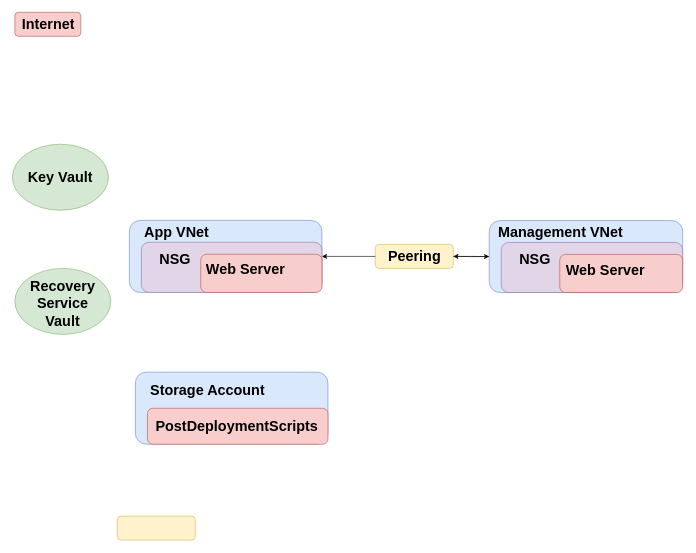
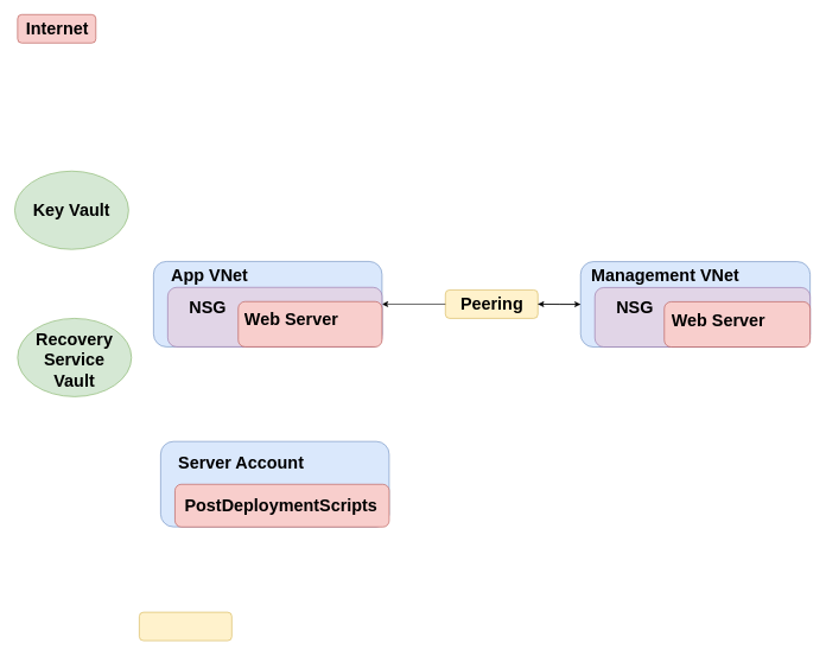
  <mxCell id="0" />
  <mxCell id="1" parent="0" />
  <mxCell id="2" value="" style="rounded=1;whiteSpace=wrap;html=1;movable=1;resizable=1;rotatable=1;deletable=1;editable=1;locked=0;connectable=1;fillColor=#dae8fc;strokeColor=#6c8ebf;" vertex="1" parent="1"><mxGeometry x="225" y="620" width="321" height="120" as="geometry" /></mxCell>
  <mxCell id="3" value="" style="group" vertex="1" connectable="0" parent="1"><mxGeometry x="24" y="20" width="110" height="40" as="geometry" /></mxCell>
  <mxCell id="4" value="" style="rounded=1;whiteSpace=wrap;html=1;movable=1;resizable=1;rotatable=1;deletable=1;editable=1;locked=0;connectable=1;fillColor=#f8cecc;strokeColor=#b85450;" parent="3" vertex="1"><mxGeometry width="110" height="40" as="geometry" /></mxCell>
  <mxCell id="5" value="&lt;h1&gt;Internet&lt;/h1&gt;" style="text;html=1;strokeColor=none;fillColor=none;spacing=5;spacingTop=-20;whiteSpace=wrap;overflow=hidden;rounded=0;movable=1;resizable=1;rotatable=1;deletable=1;editable=1;locked=0;connectable=1;" parent="3" vertex="1"><mxGeometry x="6.769" y="0.714" width="96.462" height="28.571" as="geometry" /></mxCell>
  <mxCell id="6" value="" style="group" vertex="1" connectable="0" parent="1"><mxGeometry x="625" y="407" width="130" height="40" as="geometry" /></mxCell>
  <mxCell id="7" value="" style="rounded=1;whiteSpace=wrap;html=1;movable=1;resizable=1;rotatable=1;deletable=1;editable=1;locked=0;connectable=1;fillColor=#fff2cc;strokeColor=#d6b656;" vertex="1" parent="6"><mxGeometry width="130.0" height="40" as="geometry" /></mxCell>
  <mxCell id="8" value="&lt;h1&gt;Peering&lt;/h1&gt;" style="text;html=1;strokeColor=none;fillColor=none;spacing=5;spacingTop=-20;whiteSpace=wrap;overflow=hidden;rounded=0;movable=1;resizable=1;rotatable=1;deletable=1;editable=1;locked=0;connectable=1;align=center;" vertex="1" parent="6"><mxGeometry x="15.6" width="98.8" height="40" as="geometry" /></mxCell>
  <mxCell id="9" value="" style="group" vertex="1" connectable="0" parent="1"><mxGeometry x="20" y="240" width="160" height="110" as="geometry" /></mxCell>
  <mxCell id="10" value="" style="ellipse;whiteSpace=wrap;html=1;fillColor=#d5e8d4;strokeColor=#82b366;" vertex="1" parent="9"><mxGeometry width="160" height="110" as="geometry" /></mxCell>
  <mxCell id="11" value="&lt;h1&gt;Key Vault&lt;/h1&gt;" style="text;html=1;strokeColor=none;fillColor=none;spacing=5;spacingTop=-20;whiteSpace=wrap;overflow=hidden;rounded=0;movable=1;resizable=1;rotatable=1;deletable=1;editable=1;locked=0;connectable=1;align=center;" vertex="1" parent="9"><mxGeometry x="15" y="35" width="130" height="40" as="geometry" /></mxCell>
  <mxCell id="12" value="" style="group" vertex="1" connectable="0" parent="1"><mxGeometry x="24" y="447" width="160" height="110" as="geometry" /></mxCell>
  <mxCell id="13" value="" style="ellipse;whiteSpace=wrap;html=1;fillColor=#d5e8d4;strokeColor=#82b366;" vertex="1" parent="12"><mxGeometry width="160" height="110" as="geometry" /></mxCell>
  <mxCell id="14" value="&lt;h1&gt;Recovery Service Vault&lt;/h1&gt;" style="text;html=1;strokeColor=none;fillColor=none;spacing=5;spacingTop=-20;whiteSpace=wrap;overflow=hidden;rounded=0;movable=1;resizable=1;rotatable=1;deletable=1;editable=1;locked=0;connectable=1;align=center;" vertex="1" parent="12"><mxGeometry x="15" y="10" width="130" height="90" as="geometry" /></mxCell>
  <mxCell id="15" value="" style="group" vertex="1" connectable="0" parent="1"><mxGeometry x="195" y="860" width="130" height="40" as="geometry" /></mxCell>
  <mxCell id="16" value="" style="rounded=1;whiteSpace=wrap;html=1;movable=1;resizable=1;rotatable=1;deletable=1;editable=1;locked=0;connectable=1;fillColor=#fff2cc;strokeColor=#d6b656;container=0;" parent="15" vertex="1"><mxGeometry width="130.0" height="40" as="geometry" /></mxCell>
  <mxCell id="17" style="edgeStyle=orthogonalEdgeStyle;rounded=0;orthogonalLoop=1;jettySize=auto;html=1;entryX=1;entryY=0.5;entryDx=0;entryDy=0;" edge="1" parent="1" source="31" target="7"><mxGeometry relative="1" as="geometry" /></mxCell>
  <mxCell id="18" style="edgeStyle=orthogonalEdgeStyle;rounded=0;orthogonalLoop=1;jettySize=auto;html=1;exitX=1;exitY=0.5;exitDx=0;exitDy=0;entryX=0;entryY=0.5;entryDx=0;entryDy=0;" edge="1" parent="1" source="7" target="31"><mxGeometry relative="1" as="geometry" /></mxCell>
  <mxCell id="19" style="edgeStyle=orthogonalEdgeStyle;rounded=0;orthogonalLoop=1;jettySize=auto;html=1;exitX=0;exitY=0.5;exitDx=0;exitDy=0;" edge="1" parent="1" source="7" target="24"><mxGeometry relative="1" as="geometry" /></mxCell>
  <mxCell id="20" value="" style="rounded=1;whiteSpace=wrap;html=1;movable=1;resizable=1;rotatable=1;deletable=1;editable=1;locked=0;connectable=1;fillColor=#f8cecc;strokeColor=#b85450;container=0;" vertex="1" parent="1"><mxGeometry x="245.11" y="680.2" width="301" height="60" as="geometry" /></mxCell>
  <mxCell id="21" value="&lt;h1&gt;&lt;span style=&quot;background-color: initial;&quot;&gt;PostDeploymentScripts&lt;/span&gt;&lt;/h1&gt;" style="text;html=1;strokeColor=none;fillColor=none;spacing=5;spacingTop=-20;whiteSpace=wrap;overflow=hidden;rounded=0;movable=1;resizable=1;rotatable=1;deletable=1;editable=1;locked=0;connectable=1;" vertex="1" parent="1"><mxGeometry x="254.11" y="690" width="284.23" height="35.71" as="geometry" /></mxCell>
- <mxCell id="22" value="&lt;h1&gt;&lt;span style=&quot;background-color: initial;&quot;&gt;Storage Account&lt;/span&gt;&lt;br&gt;&lt;/h1&gt;" style="text;html=1;strokeColor=none;fillColor=none;spacing=5;spacingTop=-20;whiteSpace=wrap;overflow=hidden;rounded=0;movable=1;resizable=1;rotatable=1;deletable=1;editable=1;locked=0;connectable=1;" vertex="1" parent="1"><mxGeometry x="245.11" y="630" width="223" height="70" as="geometry" /></mxCell>
+ <mxCell id="22" value="&lt;h1&gt;&lt;span style=&quot;background-color: initial;&quot;&gt;Server Account&lt;/span&gt;&lt;br&gt;&lt;/h1&gt;" style="text;html=1;strokeColor=none;fillColor=none;spacing=5;spacingTop=-20;whiteSpace=wrap;overflow=hidden;rounded=0;movable=1;resizable=1;rotatable=1;deletable=1;editable=1;locked=0;connectable=1;" vertex="1" parent="1"><mxGeometry x="245.11" y="630" width="223" height="70" as="geometry" /></mxCell>
  <mxCell id="23" value="" style="group" vertex="1" connectable="0" parent="1"><mxGeometry x="235" y="367" width="301.001" height="124.997" as="geometry" /></mxCell>
  <mxCell id="24" value="" style="rounded=1;whiteSpace=wrap;html=1;movable=1;resizable=1;rotatable=1;deletable=1;editable=1;locked=0;connectable=1;fillColor=#dae8fc;strokeColor=#6c8ebf;" vertex="1" parent="23"><mxGeometry x="-20" width="321" height="120" as="geometry" /></mxCell>
  <mxCell id="25" value="&lt;h1&gt;&lt;span style=&quot;background-color: initial;&quot;&gt;App VNet&lt;/span&gt;&lt;br&gt;&lt;/h1&gt;" style="text;html=1;strokeColor=none;fillColor=none;spacing=5;spacingTop=-20;whiteSpace=wrap;overflow=hidden;rounded=0;movable=1;resizable=1;rotatable=1;deletable=1;editable=1;locked=0;connectable=1;" vertex="1" parent="23"><mxGeometry x="2.665e-15" y="1.588e-14" width="229.85" height="99.08" as="geometry" /></mxCell>
  <mxCell id="26" value="" style="rounded=1;whiteSpace=wrap;html=1;movable=1;resizable=1;rotatable=1;deletable=1;editable=1;locked=0;connectable=1;fillColor=#e1d5e7;strokeColor=#9673a6;container=0;" vertex="1" parent="23"><mxGeometry y="36.417" width="301" height="83.583" as="geometry" /></mxCell>
  <mxCell id="27" value="&lt;h1&gt;NSG&lt;/h1&gt;" style="text;html=1;strokeColor=none;fillColor=none;spacing=5;spacingTop=-20;whiteSpace=wrap;overflow=hidden;rounded=0;movable=1;resizable=1;rotatable=1;deletable=1;editable=1;locked=0;connectable=1;align=center;container=0;" vertex="1" parent="23"><mxGeometry x="19.356" y="44.997" width="74.702" height="80" as="geometry" /></mxCell>
  <mxCell id="28" value="" style="rounded=1;whiteSpace=wrap;html=1;movable=1;resizable=1;rotatable=1;deletable=1;editable=1;locked=0;connectable=1;fillColor=#f8cecc;strokeColor=#b85450;container=0;" vertex="1" parent="23"><mxGeometry x="99.001" y="56.417" width="202" height="63.58" as="geometry" /></mxCell>
  <mxCell id="29" value="&lt;h1&gt;&lt;span style=&quot;background-color: initial;&quot;&gt;Web Server&lt;/span&gt;&lt;br&gt;&lt;/h1&gt;" style="text;html=1;strokeColor=none;fillColor=none;spacing=5;spacingTop=-20;whiteSpace=wrap;overflow=hidden;rounded=0;movable=1;resizable=1;rotatable=1;deletable=1;editable=1;locked=0;connectable=1;" vertex="1" parent="23"><mxGeometry x="102.87" y="62.334" width="161.454" height="31.429" as="geometry" /></mxCell>
  <mxCell id="30" value="" style="group" vertex="1" connectable="0" parent="1"><mxGeometry x="835" y="367.25" width="302.441" height="124.997" as="geometry" /></mxCell>
  <mxCell id="31" value="" style="rounded=1;whiteSpace=wrap;html=1;movable=1;resizable=1;rotatable=1;deletable=1;editable=1;locked=0;connectable=1;fillColor=#dae8fc;strokeColor=#6c8ebf;" vertex="1" parent="30"><mxGeometry x="-20" width="322.44" height="120" as="geometry" /></mxCell>
  <mxCell id="32" value="&lt;h1&gt;&lt;span style=&quot;background-color: initial;&quot;&gt;Management VNet&lt;/span&gt;&lt;br&gt;&lt;/h1&gt;" style="text;html=1;strokeColor=none;fillColor=none;spacing=5;spacingTop=-20;whiteSpace=wrap;overflow=hidden;rounded=0;movable=1;resizable=1;rotatable=1;deletable=1;editable=1;locked=0;connectable=1;" vertex="1" parent="30"><mxGeometry x="-10" y="1.599e-14" width="229.85" height="89.26" as="geometry" /></mxCell>
  <mxCell id="33" value="" style="rounded=1;whiteSpace=wrap;html=1;movable=1;resizable=1;rotatable=1;deletable=1;editable=1;locked=0;connectable=1;fillColor=#e1d5e7;strokeColor=#9673a6;container=0;" vertex="1" parent="30"><mxGeometry y="36.417" width="302.439" height="83.583" as="geometry" /></mxCell>
  <mxCell id="34" value="&lt;h1&gt;NSG&lt;/h1&gt;" style="text;html=1;strokeColor=none;fillColor=none;spacing=5;spacingTop=-20;whiteSpace=wrap;overflow=hidden;rounded=0;movable=1;resizable=1;rotatable=1;deletable=1;editable=1;locked=0;connectable=1;align=center;container=0;" vertex="1" parent="30"><mxGeometry x="19.356" y="44.997" width="74.702" height="80" as="geometry" /></mxCell>
  <mxCell id="35" value="" style="rounded=1;whiteSpace=wrap;html=1;movable=1;resizable=1;rotatable=1;deletable=1;editable=1;locked=0;connectable=1;fillColor=#f8cecc;strokeColor=#b85450;container=0;" vertex="1" parent="30"><mxGeometry x="97.561" y="56.417" width="204.88" height="63.58" as="geometry" /></mxCell>
  <mxCell id="36" value="&lt;h1&gt;&lt;span style=&quot;background-color: initial;&quot;&gt;Web Server&lt;/span&gt;&lt;br&gt;&lt;/h1&gt;" style="text;html=1;strokeColor=none;fillColor=none;spacing=5;spacingTop=-20;whiteSpace=wrap;overflow=hidden;rounded=0;movable=1;resizable=1;rotatable=1;deletable=1;editable=1;locked=0;connectable=1;" vertex="1" parent="30"><mxGeometry x="102.87" y="62.334" width="161.454" height="31.429" as="geometry" /></mxCell>
